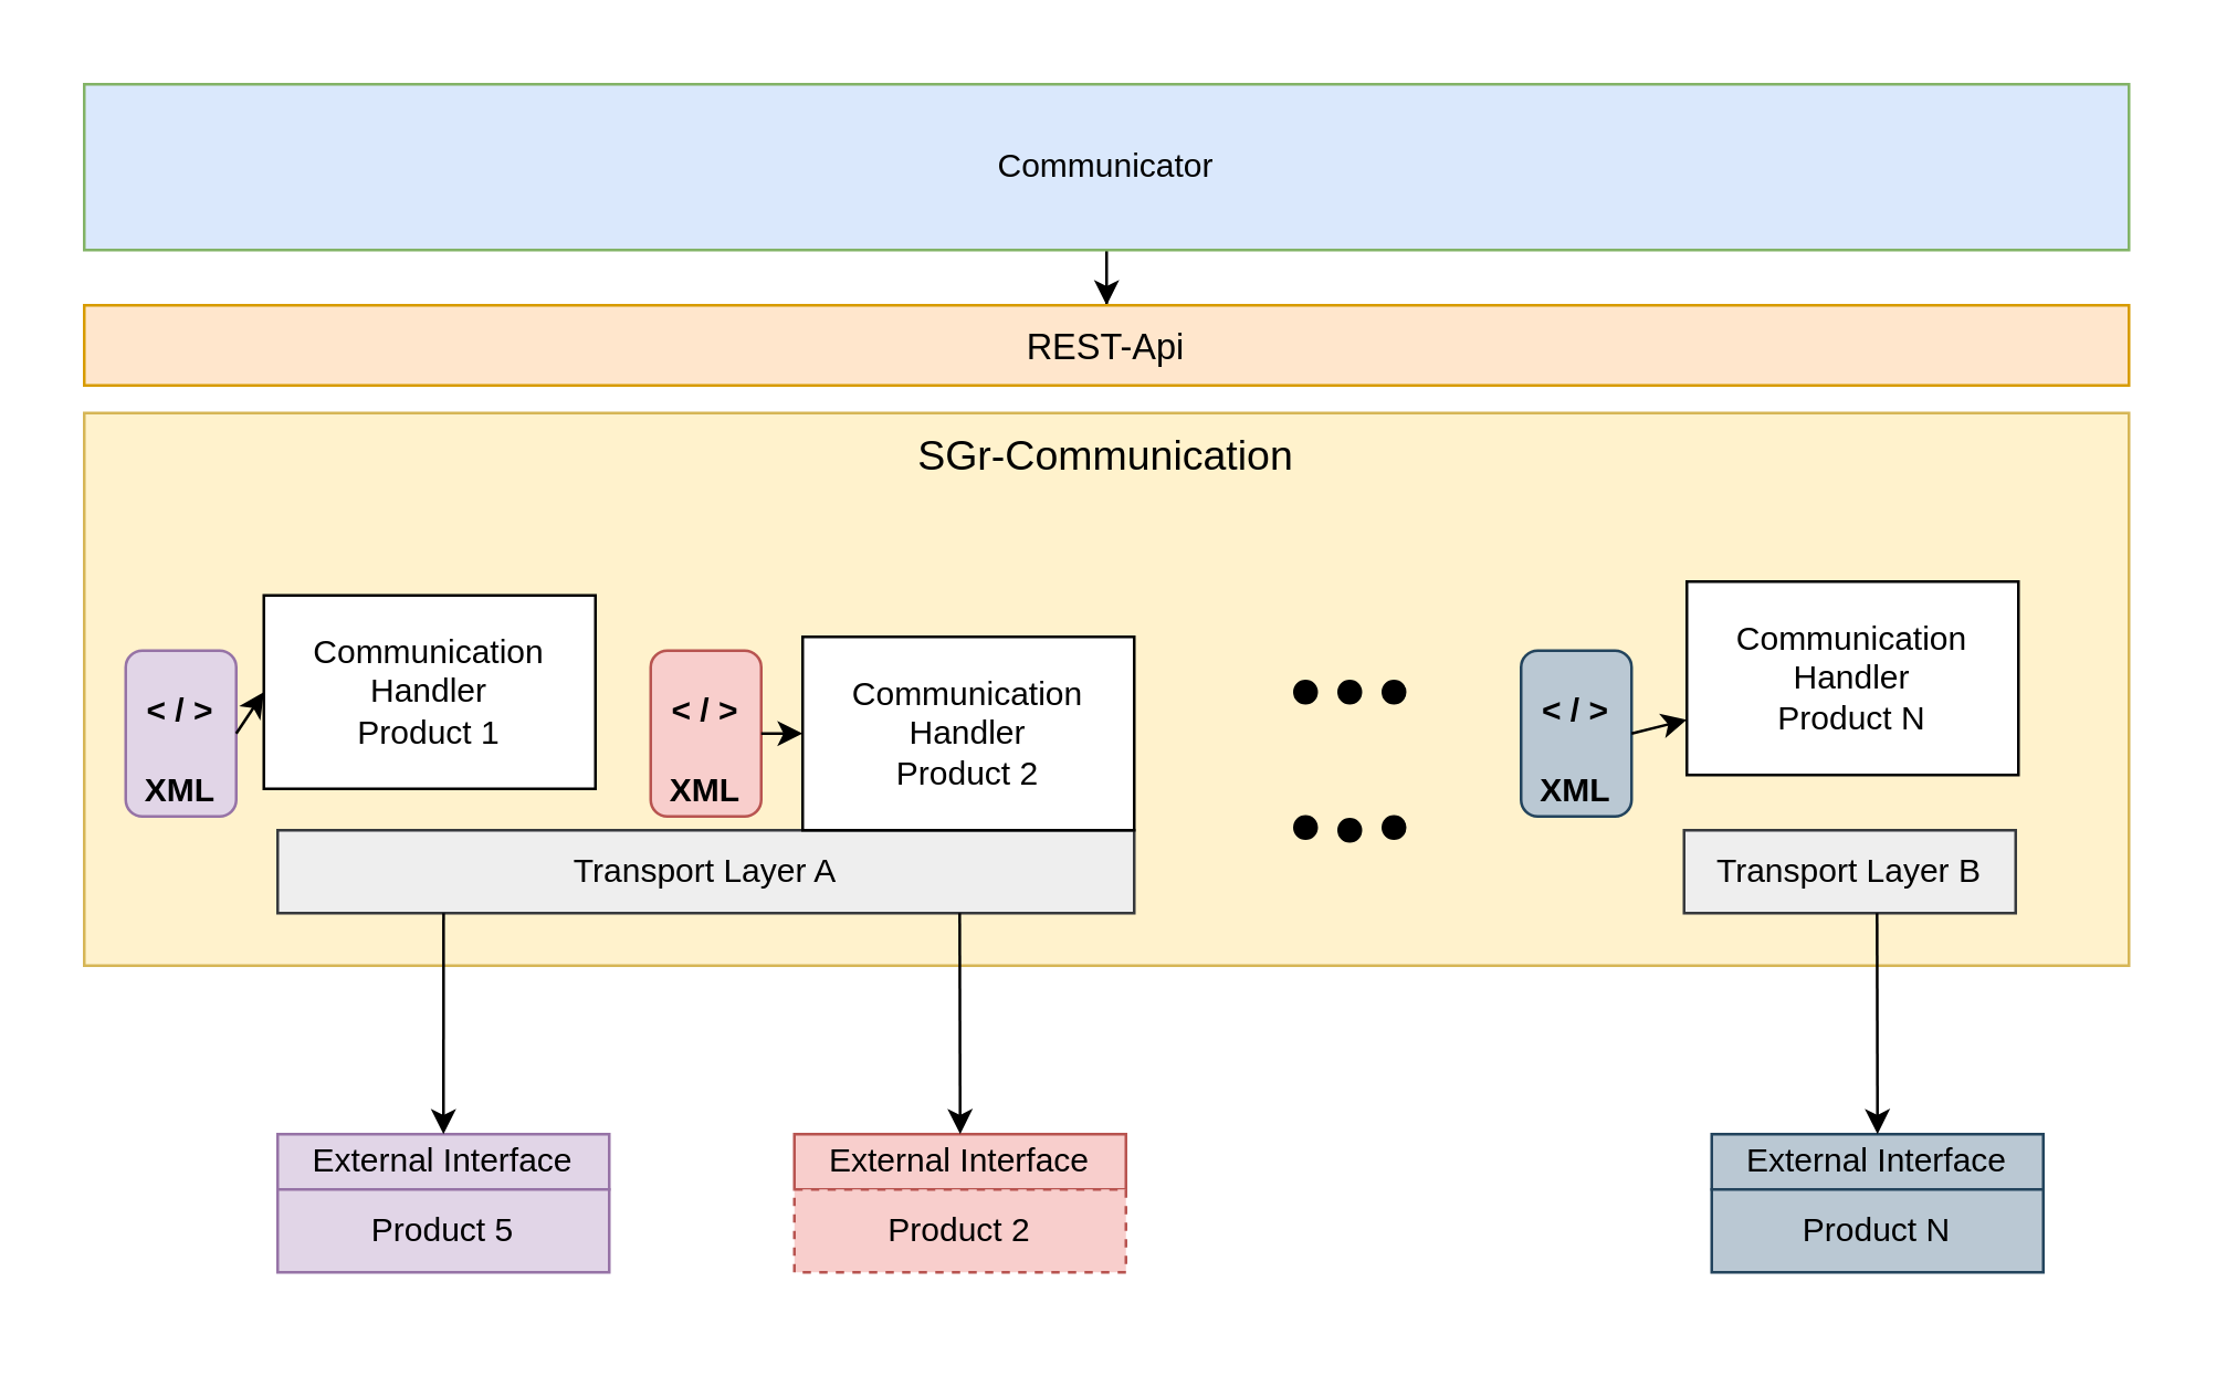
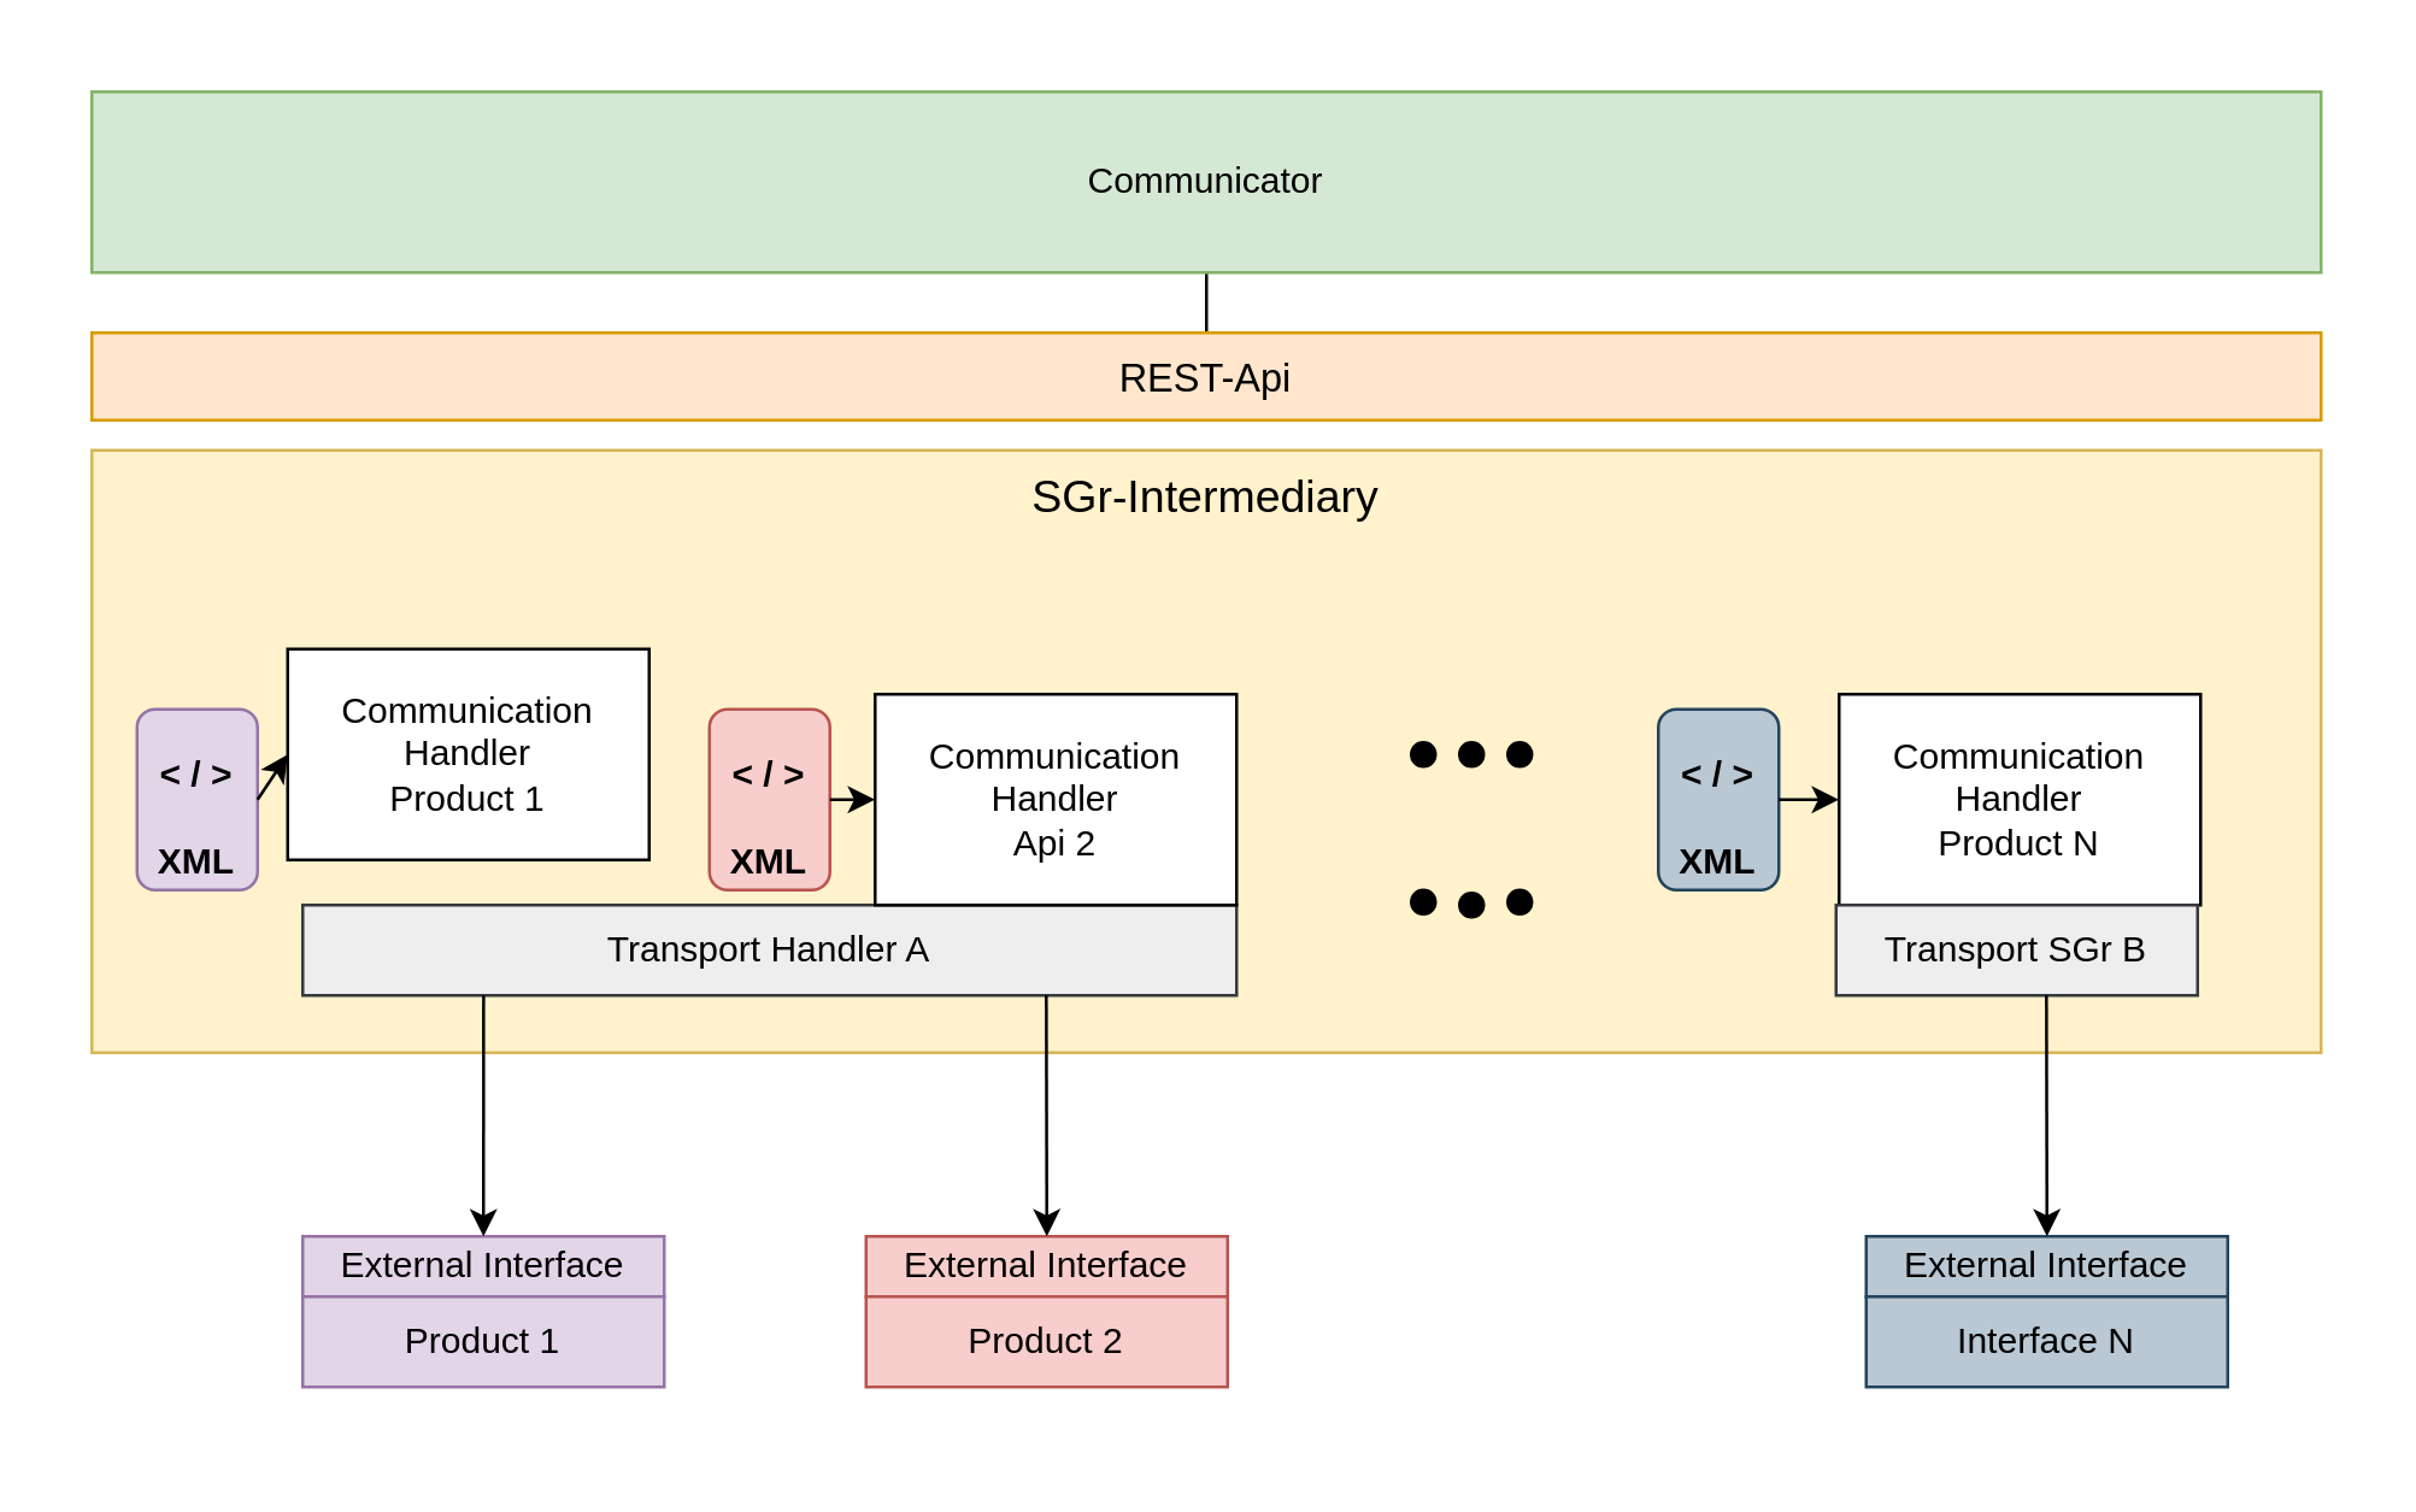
  <mxCell id="0" />
  <mxCell id="1" parent="0" />
  <mxCell id="2" value="" style="rounded=0;whiteSpace=wrap;html=1;strokeColor=none;" vertex="1" parent="1"><mxGeometry x="20" y="20" width="760" height="460" as="geometry" /></mxCell>
- <mxCell id="3" style="edgeStyle=orthogonalEdgeStyle;rounded=0;orthogonalLoop=1;jettySize=auto;html=1;entryX=0.5;entryY=0;entryDx=0;entryDy=0;" edge="1" parent="1" source="5" target="7"><mxGeometry relative="1" as="geometry" /></mxCell>
- <mxCell id="4" value="&lt;font style=&quot;font-size: 15px;&quot;&gt;SGr-Communication&lt;/font&gt;" style="rounded=0;whiteSpace=wrap;html=1;verticalAlign=top;fillColor=#fff2cc;strokeColor=#d6b656;" vertex="1" parent="1"><mxGeometry x="30" y="149" width="740" height="200" as="geometry" /></mxCell>
- <mxCell id="5" value="Communicator" style="rounded=0;whiteSpace=wrap;html=1;fillColor=#dae8fc;strokeColor=#82b366;align=center;verticalAlign=middle;" parent="1" vertex="1"><mxGeometry x="30" y="30" width="740" height="60" as="geometry" /></mxCell>
+ <mxCell id="3" style="edgeStyle=orthogonalEdgeStyle;rounded=0;orthogonalLoop=1;jettySize=auto;html=1;entryX=0.5;entryY=0;entryDx=0;entryDy=0;endArrow=none;" edge="1" parent="1" source="5" target="7"><mxGeometry relative="1" as="geometry" /></mxCell>
+ <mxCell id="4" value="&lt;font style=&quot;font-size: 15px;&quot;&gt;SGr-Intermediary&lt;/font&gt;" style="rounded=0;whiteSpace=wrap;html=1;verticalAlign=top;fillColor=#fff2cc;strokeColor=#d6b656;" vertex="1" parent="1"><mxGeometry x="30" y="149" width="740" height="200" as="geometry" /></mxCell>
+ <mxCell id="5" value="Communicator" style="rounded=0;whiteSpace=wrap;html=1;fillColor=#d5e8d4;strokeColor=#82b366;align=center;verticalAlign=middle;" parent="1" vertex="1"><mxGeometry x="30" y="30" width="740" height="60" as="geometry" /></mxCell>
  <mxCell id="6" value="Communication Handler&lt;br&gt;&lt;div&gt;Product 1&lt;/div&gt;" style="rounded=0;whiteSpace=wrap;html=1;" parent="1" vertex="1"><mxGeometry x="95" y="215" width="120" height="70" as="geometry" /></mxCell>
  <mxCell id="7" value="&lt;font style=&quot;font-size: 13px;&quot;&gt;REST-Api&lt;/font&gt;" style="rounded=0;whiteSpace=wrap;html=1;fillColor=#ffe6cc;strokeColor=#d79b00;" parent="1" vertex="1"><mxGeometry x="30" y="110" width="740" height="29" as="geometry" /></mxCell>
  <mxCell id="8" value="External Interface" style="rounded=0;whiteSpace=wrap;html=1;fillColor=#e1d5e7;strokeColor=#9673a6;" parent="1" vertex="1"><mxGeometry x="100" y="410" width="120" height="20" as="geometry" /></mxCell>
- <mxCell id="9" value="Transport Layer A" style="rounded=0;whiteSpace=wrap;html=1;fillColor=#eeeeee;strokeColor=#36393d;" parent="1" vertex="1"><mxGeometry x="100" y="300" width="310" height="30" as="geometry" /></mxCell>
- <mxCell id="10" value="Product 5" style="rounded=0;whiteSpace=wrap;html=1;fillColor=#e1d5e7;strokeColor=#9673a6;" parent="1" vertex="1"><mxGeometry x="100" y="430" width="120" height="30" as="geometry" /></mxCell>
- <mxCell id="11" value="Communication Handler&lt;br&gt;&lt;div&gt;Product 2&lt;/div&gt;" style="rounded=0;whiteSpace=wrap;html=1;" parent="1" vertex="1"><mxGeometry x="290" y="230" width="120" height="70" as="geometry" /></mxCell>
+ <mxCell id="9" value="Transport Handler A" style="rounded=0;whiteSpace=wrap;html=1;fillColor=#eeeeee;strokeColor=#36393d;" parent="1" vertex="1"><mxGeometry x="100" y="300" width="310" height="30" as="geometry" /></mxCell>
+ <mxCell id="10" value="Product 1" style="rounded=0;whiteSpace=wrap;html=1;fillColor=#e1d5e7;strokeColor=#9673a6;" parent="1" vertex="1"><mxGeometry x="100" y="430" width="120" height="30" as="geometry" /></mxCell>
+ <mxCell id="11" value="Communication Handler&lt;br&gt;&lt;div&gt;Api 2&lt;/div&gt;" style="rounded=0;whiteSpace=wrap;html=1;" parent="1" vertex="1"><mxGeometry x="290" y="230" width="120" height="70" as="geometry" /></mxCell>
  <mxCell id="12" value="External Interface" style="rounded=0;whiteSpace=wrap;html=1;fillColor=#f8cecc;strokeColor=#b85450;" parent="1" vertex="1"><mxGeometry x="287" y="410" width="120" height="20" as="geometry" /></mxCell>
- <mxCell id="13" value="Product 2" style="rounded=0;whiteSpace=wrap;html=1;fillColor=#f8cecc;strokeColor=#b85450;dashed=1;" parent="1" vertex="1"><mxGeometry x="287" y="430" width="120" height="30" as="geometry" /></mxCell>
+ <mxCell id="13" value="Product 2" style="rounded=0;whiteSpace=wrap;html=1;fillColor=#f8cecc;strokeColor=#b85450;" parent="1" vertex="1"><mxGeometry x="287" y="430" width="120" height="30" as="geometry" /></mxCell>
  <mxCell id="14" value="&amp;lt; /&amp;nbsp;&amp;gt;&lt;br&gt;&lt;br&gt;XML" style="rounded=1;whiteSpace=wrap;html=1;align=center;fontStyle=1;verticalAlign=bottom;fillColor=#f8cecc;strokeColor=#b85450;" parent="1" vertex="1"><mxGeometry x="235" y="235" width="40" height="60" as="geometry" /></mxCell>
  <mxCell id="15" value="&amp;lt; /&amp;nbsp;&amp;gt;&lt;br&gt;&lt;br&gt;XML" style="rounded=1;whiteSpace=wrap;html=1;align=center;fontStyle=1;verticalAlign=bottom;fillColor=#e1d5e7;strokeColor=#9673a6;" parent="1" vertex="1"><mxGeometry x="45" y="235" width="40" height="60" as="geometry" /></mxCell>
- <mxCell id="16" value="Communication Handler&lt;br&gt;&lt;div&gt;Product N&lt;/div&gt;" style="rounded=0;whiteSpace=wrap;html=1;" parent="1" vertex="1"><mxGeometry x="610" y="210" width="120" height="70" as="geometry" /></mxCell>
+ <mxCell id="16" value="Communication Handler&lt;br&gt;&lt;div&gt;Product N&lt;/div&gt;" style="rounded=0;whiteSpace=wrap;html=1;" parent="1" vertex="1"><mxGeometry x="610" y="230" width="120" height="70" as="geometry" /></mxCell>
  <mxCell id="17" value="External Interface" style="rounded=0;whiteSpace=wrap;html=1;fillColor=#bac8d3;strokeColor=#23445d;" parent="1" vertex="1"><mxGeometry x="619" y="410" width="120" height="20" as="geometry" /></mxCell>
- <mxCell id="18" value="Product N" style="rounded=0;whiteSpace=wrap;html=1;fillColor=#bac8d3;strokeColor=#23445d;" parent="1" vertex="1"><mxGeometry x="619" y="430" width="120" height="30" as="geometry" /></mxCell>
+ <mxCell id="18" value="Interface N" style="rounded=0;whiteSpace=wrap;html=1;fillColor=#bac8d3;strokeColor=#23445d;" parent="1" vertex="1"><mxGeometry x="619" y="430" width="120" height="30" as="geometry" /></mxCell>
  <mxCell id="19" value="&amp;lt; /&amp;nbsp;&amp;gt;&lt;br&gt;&lt;br&gt;XML" style="rounded=1;whiteSpace=wrap;html=1;align=center;fontStyle=1;verticalAlign=bottom;fillColor=#bac8d3;strokeColor=#23445d;" parent="1" vertex="1"><mxGeometry x="550" y="235" width="40" height="60" as="geometry" /></mxCell>
- <mxCell id="20" value="Transport Layer B" style="rounded=0;whiteSpace=wrap;html=1;fillColor=#eeeeee;strokeColor=#36393d;" parent="1" vertex="1"><mxGeometry x="609" y="300" width="120" height="30" as="geometry" /></mxCell>
+ <mxCell id="20" value="Transport SGr B" style="rounded=0;whiteSpace=wrap;html=1;fillColor=#eeeeee;strokeColor=#36393d;" parent="1" vertex="1"><mxGeometry x="609" y="300" width="120" height="30" as="geometry" /></mxCell>
  <mxCell id="21" value="" style="group" parent="1" vertex="1" connectable="0"><mxGeometry x="468" y="295" width="40" height="10" as="geometry" /></mxCell>
  <mxCell id="22" value="" style="ellipse;whiteSpace=wrap;html=1;aspect=fixed;align=center;labelBackgroundColor=none;labelBorderColor=none;noLabel=1;fontColor=none;fillColor=#000000;" parent="21" vertex="1"><mxGeometry width="8" height="8" as="geometry" /></mxCell>
  <mxCell id="23" value="" style="ellipse;whiteSpace=wrap;html=1;aspect=fixed;align=center;labelBackgroundColor=none;labelBorderColor=none;noLabel=1;fontColor=none;fillColor=#000000;" parent="21" vertex="1"><mxGeometry x="16" y="1" width="8" height="8" as="geometry" /></mxCell>
  <mxCell id="24" value="" style="ellipse;whiteSpace=wrap;html=1;aspect=fixed;align=center;labelBackgroundColor=none;labelBorderColor=none;noLabel=1;fontColor=none;fillColor=#000000;" parent="21" vertex="1"><mxGeometry x="32" width="8" height="8" as="geometry" /></mxCell>
  <mxCell id="25" value="" style="group" parent="1" vertex="1" connectable="0"><mxGeometry x="468" y="246" width="40" height="10" as="geometry" /></mxCell>
  <mxCell id="26" value="" style="ellipse;whiteSpace=wrap;html=1;aspect=fixed;align=center;labelBackgroundColor=none;labelBorderColor=none;noLabel=1;fontColor=none;fillColor=#000000;" parent="25" vertex="1"><mxGeometry width="8" height="8" as="geometry" /></mxCell>
  <mxCell id="27" value="" style="ellipse;whiteSpace=wrap;html=1;aspect=fixed;align=center;labelBackgroundColor=none;labelBorderColor=none;noLabel=1;fontColor=none;fillColor=#000000;" parent="25" vertex="1"><mxGeometry x="16" width="8" height="8" as="geometry" /></mxCell>
  <mxCell id="28" value="" style="ellipse;whiteSpace=wrap;html=1;aspect=fixed;align=center;labelBackgroundColor=none;labelBorderColor=none;noLabel=1;fontColor=none;fillColor=#000000;" parent="25" vertex="1"><mxGeometry x="32" width="8" height="8" as="geometry" /></mxCell>
  <mxCell id="29" value="" style="endArrow=classic;html=1;startArrow=none;startFill=0;exitX=0.164;exitY=1;exitDx=0;exitDy=0;exitPerimeter=0;entryX=0.5;entryY=0;entryDx=0;entryDy=0;" parent="1" target="8" edge="1"><mxGeometry width="50" height="50" relative="1" as="geometry"><mxPoint x="160.04" y="330" as="sourcePoint" /><mxPoint x="160" y="350" as="targetPoint" /></mxGeometry></mxCell>
  <mxCell id="30" value="" style="endArrow=classic;html=1;startArrow=none;startFill=0;exitX=0.492;exitY=1;exitDx=0;exitDy=0;exitPerimeter=0;entryX=0.5;entryY=0;entryDx=0;entryDy=0;" parent="1" target="12" edge="1"><mxGeometry width="50" height="50" relative="1" as="geometry"><mxPoint x="346.83" y="330" as="sourcePoint" /><mxPoint x="346.83" y="360" as="targetPoint" /></mxGeometry></mxCell>
  <mxCell id="31" value="" style="endArrow=classic;html=1;startArrow=none;startFill=0;exitX=0.492;exitY=1;exitDx=0;exitDy=0;exitPerimeter=0;entryX=0.5;entryY=0;entryDx=0;entryDy=0;" parent="1" target="17" edge="1"><mxGeometry width="50" height="50" relative="1" as="geometry"><mxPoint x="678.83" y="330" as="sourcePoint" /><mxPoint x="678.83" y="360" as="targetPoint" /></mxGeometry></mxCell>
  <mxCell id="32" value="" style="endArrow=classic;html=1;rounded=0;exitX=1;exitY=0.5;exitDx=0;exitDy=0;entryX=0;entryY=0.5;entryDx=0;entryDy=0;" edge="1" parent="1" source="15" target="6"><mxGeometry width="50" height="50" relative="1" as="geometry"><mxPoint x="360" y="410" as="sourcePoint" /><mxPoint x="410" y="360" as="targetPoint" /></mxGeometry></mxCell>
  <mxCell id="33" value="" style="endArrow=classic;html=1;rounded=0;exitX=1;exitY=0.5;exitDx=0;exitDy=0;entryX=0;entryY=0.5;entryDx=0;entryDy=0;" edge="1" parent="1" source="14" target="11"><mxGeometry width="50" height="50" relative="1" as="geometry"><mxPoint x="270" y="270" as="sourcePoint" /><mxPoint x="320" y="220" as="targetPoint" /></mxGeometry></mxCell>
  <mxCell id="34" value="" style="endArrow=classic;html=1;rounded=0;exitX=1;exitY=0.5;exitDx=0;exitDy=0;" edge="1" parent="1" source="19" target="16"><mxGeometry width="50" height="50" relative="1" as="geometry"><mxPoint x="330" y="400" as="sourcePoint" /><mxPoint x="380" y="350" as="targetPoint" /></mxGeometry></mxCell>
